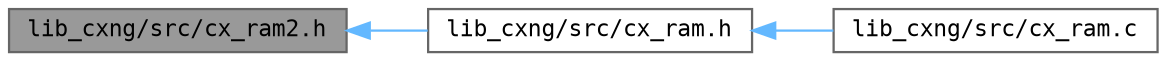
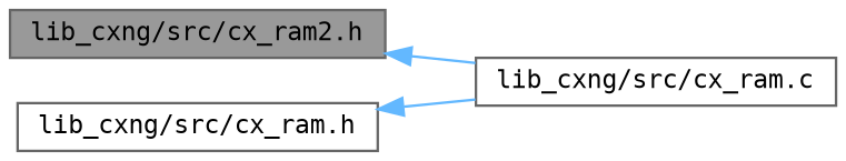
  digraph {
    fontname="DejaVu Sans Mono"
    rankdir=LR
    node [color=grey40 fillcolor=white fontname="DejaVu Sans Mono" fontsize=10 shape=box style=filled]
    edge [color=steelblue1 dir=back fontname="DejaVu Sans Mono" fontsize=10 labelfontname=Helvetica labelfontsize=10 style=solid]
    n1 [color=gray40 fillcolor=grey60 fontcolor=black height=0.2 label="lib_cxng/src/cx_ram2.h" width=0.4]
    n2 [height=0.2 label="lib_cxng/src/cx_ram.h" width=0.4]
    n3 [height=0.2 label="lib_cxng/src/cx_ram.c" width=0.4]
-   n1 -> n2
+   n1 -> n3
    n2 -> n3
  }
